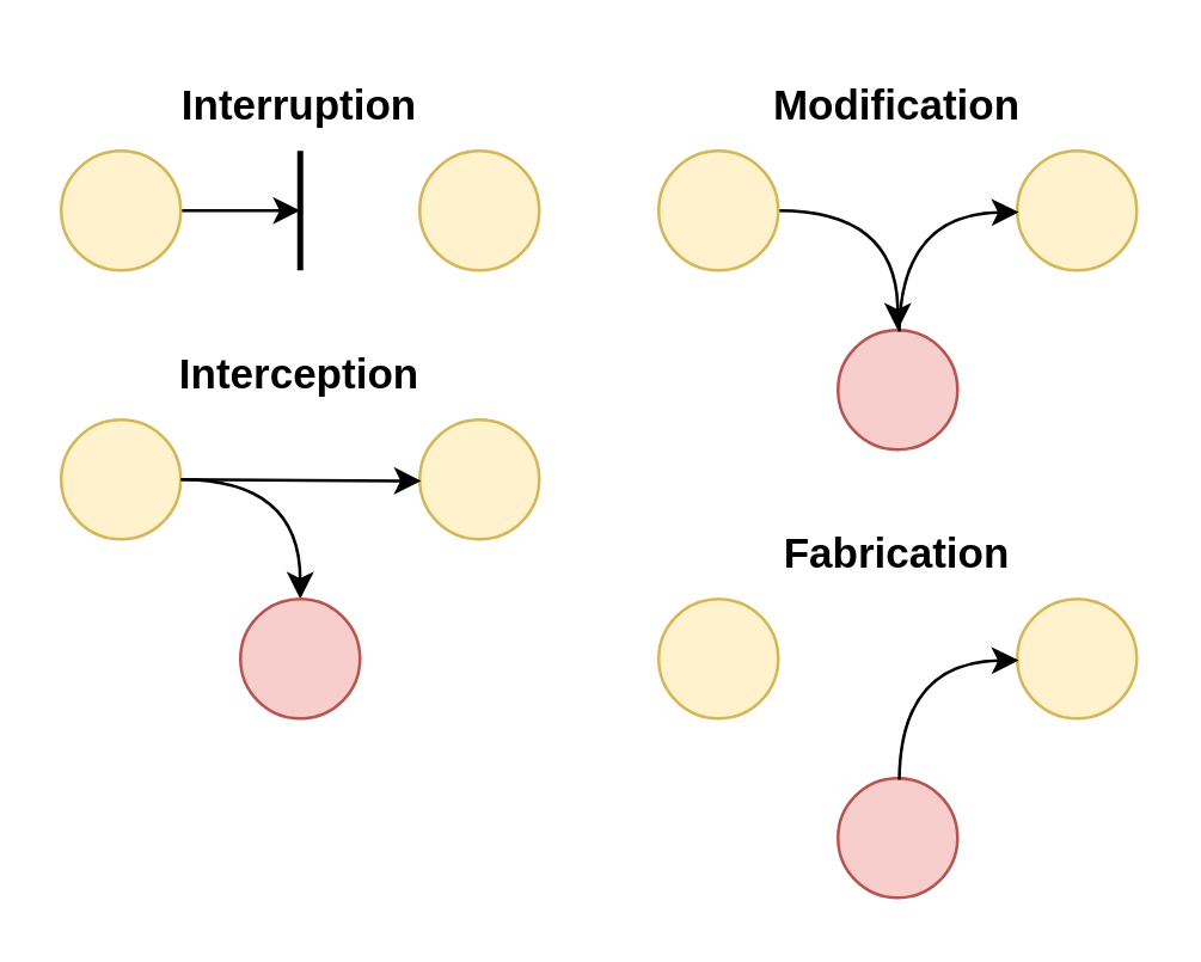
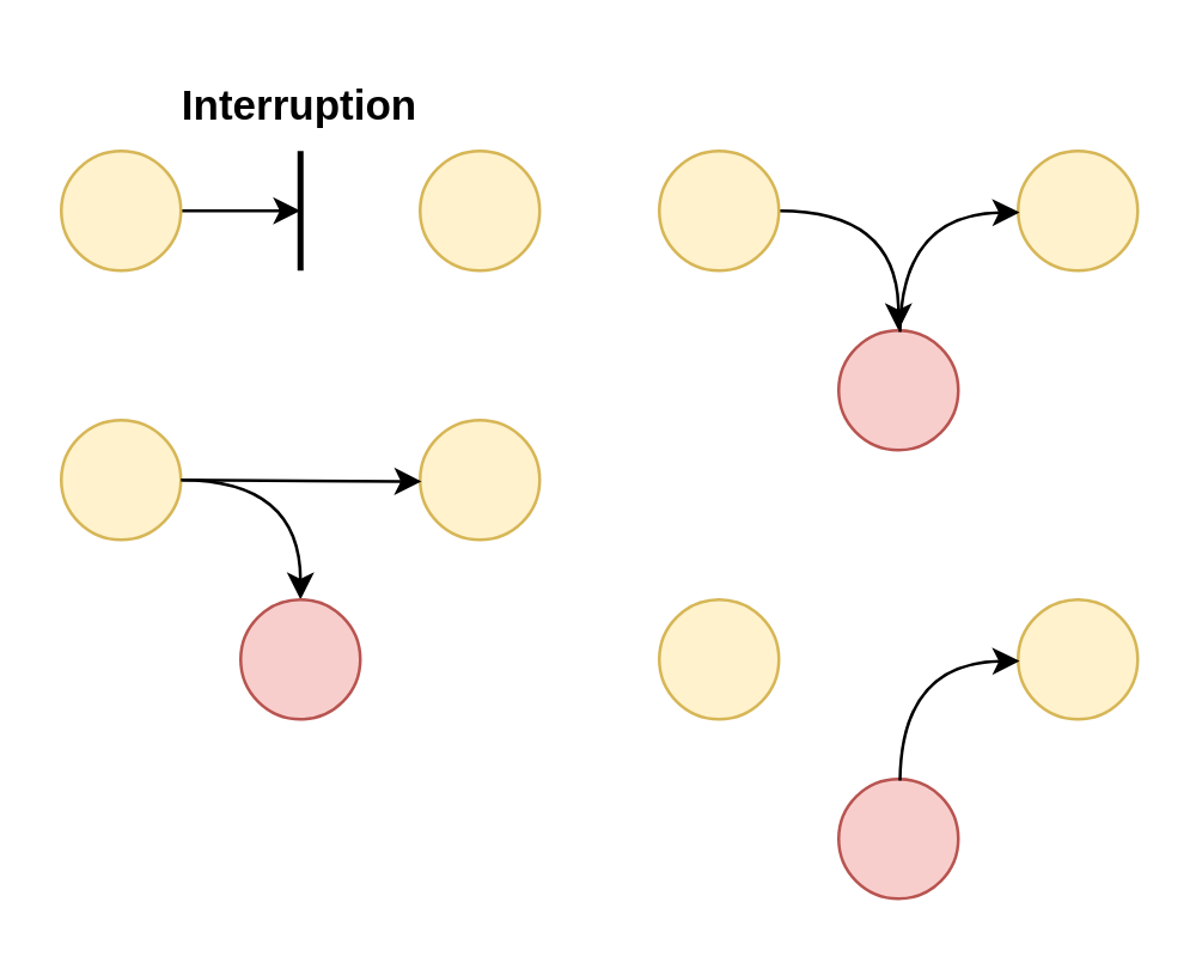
  <mxCell id="0" />
  <mxCell id="1" parent="0" />
  <mxCell id="2" value="" style="edgeStyle=orthogonalEdgeStyle;rounded=0;orthogonalLoop=1;jettySize=auto;html=1;" edge="1" parent="1" source="3"><mxGeometry relative="1" as="geometry"><mxPoint x="100" y="70" as="targetPoint" /></mxGeometry></mxCell>
  <mxCell id="3" value="" style="ellipse;whiteSpace=wrap;html=1;aspect=fixed;fillColor=#fff2cc;strokeColor=#d6b656;" vertex="1" parent="1"><mxGeometry x="20" y="50" width="40" height="40" as="geometry" /></mxCell>
  <mxCell id="4" value="" style="ellipse;whiteSpace=wrap;html=1;aspect=fixed;fillColor=#fff2cc;strokeColor=#d6b656;" vertex="1" parent="1"><mxGeometry x="140" y="50" width="40" height="40" as="geometry" /></mxCell>
  <mxCell id="5" value="" style="endArrow=none;html=1;rounded=0;strokeWidth=2;" edge="1" parent="1"><mxGeometry width="50" height="50" relative="1" as="geometry"><mxPoint x="100" y="90" as="sourcePoint" /><mxPoint x="100" y="50" as="targetPoint" /></mxGeometry></mxCell>
  <mxCell id="6" value="&lt;font style=&quot;font-size: 14px;&quot;&gt;Interruption&lt;/font&gt;" style="text;html=1;align=center;verticalAlign=middle;whiteSpace=wrap;rounded=0;fontStyle=1" vertex="1" parent="1"><mxGeometry x="20" y="20" width="160" height="30" as="geometry" /></mxCell>
  <mxCell id="7" value="" style="edgeStyle=orthogonalEdgeStyle;rounded=0;orthogonalLoop=1;jettySize=auto;html=1;entryX=0.5;entryY=0;entryDx=0;entryDy=0;curved=1;" edge="1" parent="1" source="8" target="11"><mxGeometry relative="1" as="geometry"><mxPoint x="100" y="160" as="targetPoint" /></mxGeometry></mxCell>
  <mxCell id="8" value="" style="ellipse;whiteSpace=wrap;html=1;aspect=fixed;fillColor=#fff2cc;strokeColor=#d6b656;" vertex="1" parent="1"><mxGeometry x="20" y="140" width="40" height="40" as="geometry" /></mxCell>
  <mxCell id="9" value="" style="ellipse;whiteSpace=wrap;html=1;aspect=fixed;fillColor=#fff2cc;strokeColor=#d6b656;" vertex="1" parent="1"><mxGeometry x="140" y="140" width="40" height="40" as="geometry" /></mxCell>
- <mxCell id="10" value="&lt;font style=&quot;font-size: 14px;&quot;&gt;Interception&lt;/font&gt;" style="text;html=1;align=center;verticalAlign=middle;whiteSpace=wrap;rounded=0;fontStyle=1" vertex="1" parent="1"><mxGeometry x="20" y="110" width="160" height="30" as="geometry" /></mxCell>
  <mxCell id="11" value="" style="ellipse;whiteSpace=wrap;html=1;aspect=fixed;fillColor=#f8cecc;strokeColor=#b85450;" vertex="1" parent="1"><mxGeometry x="80" y="200" width="40" height="40" as="geometry" /></mxCell>
  <mxCell id="12" value="" style="rounded=0;orthogonalLoop=1;jettySize=auto;html=1;entryX=1;entryY=0.5;entryDx=0;entryDy=0;startArrow=classic;startFill=1;endArrow=none;endFill=0;" edge="1" parent="1" target="8"><mxGeometry relative="1" as="geometry"><mxPoint x="100.5" y="200.5" as="targetPoint" /><mxPoint x="140.5" y="160.5" as="sourcePoint" /></mxGeometry></mxCell>
  <mxCell id="13" value="" style="edgeStyle=orthogonalEdgeStyle;rounded=0;orthogonalLoop=1;jettySize=auto;html=1;entryX=0.5;entryY=0;entryDx=0;entryDy=0;curved=1;" edge="1" parent="1" source="14" target="17"><mxGeometry relative="1" as="geometry"><mxPoint x="300" y="70" as="targetPoint" /></mxGeometry></mxCell>
  <mxCell id="14" value="" style="ellipse;whiteSpace=wrap;html=1;aspect=fixed;fillColor=#fff2cc;strokeColor=#d6b656;" vertex="1" parent="1"><mxGeometry x="220" y="50" width="40" height="40" as="geometry" /></mxCell>
  <mxCell id="15" value="" style="ellipse;whiteSpace=wrap;html=1;aspect=fixed;fillColor=#fff2cc;strokeColor=#d6b656;" vertex="1" parent="1"><mxGeometry x="340" y="50" width="40" height="40" as="geometry" /></mxCell>
- <mxCell id="16" value="&lt;font style=&quot;font-size: 14px;&quot;&gt;Modification&lt;/font&gt;" style="text;html=1;align=center;verticalAlign=middle;whiteSpace=wrap;rounded=0;fontStyle=1" vertex="1" parent="1"><mxGeometry x="220" y="20" width="160" height="30" as="geometry" /></mxCell>
  <mxCell id="17" value="" style="ellipse;whiteSpace=wrap;html=1;aspect=fixed;fillColor=#f8cecc;strokeColor=#b85450;" vertex="1" parent="1"><mxGeometry x="280" y="110" width="40" height="40" as="geometry" /></mxCell>
  <mxCell id="18" value="" style="edgeStyle=orthogonalEdgeStyle;rounded=0;orthogonalLoop=1;jettySize=auto;html=1;entryX=0.5;entryY=0;entryDx=0;entryDy=0;curved=1;startArrow=classic;startFill=1;endArrow=none;endFill=0;" edge="1" parent="1"><mxGeometry relative="1" as="geometry"><mxPoint x="300.5" y="110.5" as="targetPoint" /><mxPoint x="340.5" y="70.5" as="sourcePoint" /></mxGeometry></mxCell>
  <mxCell id="19" value="" style="ellipse;whiteSpace=wrap;html=1;aspect=fixed;fillColor=#fff2cc;strokeColor=#d6b656;" vertex="1" parent="1"><mxGeometry x="220" y="200" width="40" height="40" as="geometry" /></mxCell>
  <mxCell id="20" value="" style="ellipse;whiteSpace=wrap;html=1;aspect=fixed;fillColor=#fff2cc;strokeColor=#d6b656;" vertex="1" parent="1"><mxGeometry x="340" y="200" width="40" height="40" as="geometry" /></mxCell>
- <mxCell id="21" value="&lt;font style=&quot;font-size: 14px;&quot;&gt;Fabrication&lt;/font&gt;" style="text;html=1;align=center;verticalAlign=middle;whiteSpace=wrap;rounded=0;fontStyle=1" vertex="1" parent="1"><mxGeometry x="220" y="170" width="160" height="30" as="geometry" /></mxCell>
  <mxCell id="22" value="" style="ellipse;whiteSpace=wrap;html=1;aspect=fixed;fillColor=#f8cecc;strokeColor=#b85450;" vertex="1" parent="1"><mxGeometry x="280" y="260" width="40" height="40" as="geometry" /></mxCell>
  <mxCell id="23" value="" style="edgeStyle=orthogonalEdgeStyle;rounded=0;orthogonalLoop=1;jettySize=auto;html=1;entryX=0.5;entryY=0;entryDx=0;entryDy=0;curved=1;startArrow=classic;startFill=1;endArrow=none;endFill=0;" edge="1" parent="1"><mxGeometry relative="1" as="geometry"><mxPoint x="300.5" y="260.5" as="targetPoint" /><mxPoint x="340.5" y="220.5" as="sourcePoint" /></mxGeometry></mxCell>
